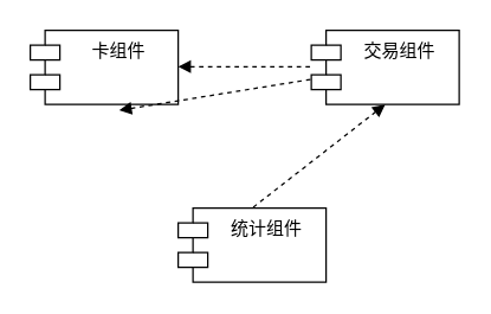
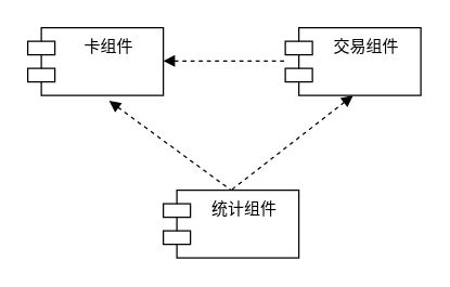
  <mxCell id="0" />
  <mxCell id="1" parent="0" />
  <mxCell id="2" value="卡组件" style="shape=module;align=left;spacingLeft=20;align=center;verticalAlign=top;" parent="1" vertex="1"><mxGeometry x="20" y="20" width="100" height="50" as="geometry" /></mxCell>
  <mxCell id="3" value="交易组件" style="shape=module;align=left;spacingLeft=20;align=center;verticalAlign=top;" parent="1" vertex="1"><mxGeometry x="210" y="20" width="100" height="50" as="geometry" /></mxCell>
  <mxCell id="4" value="" style="html=1;verticalAlign=bottom;endArrow=none;dashed=1;startArrow=block;startFill=1;endFill=0;" parent="1" edge="1"><mxGeometry width="80" relative="1" as="geometry"><mxPoint x="120" y="44.5" as="sourcePoint" /><mxPoint x="210" y="44.5" as="targetPoint" /></mxGeometry></mxCell>
  <mxCell id="5" value="统计组件" style="shape=module;align=left;spacingLeft=20;align=center;verticalAlign=top;" vertex="1" parent="1"><mxGeometry x="120" y="140" width="100" height="50" as="geometry" /></mxCell>
- <mxCell id="6" value="" style="html=1;verticalAlign=bottom;endArrow=none;dashed=1;startArrow=block;startFill=1;endFill=0;exitX=0.6;exitY=1.08;exitDx=0;exitDy=0;exitPerimeter=0;" edge="1" parent="1" source="2" target="3"><mxGeometry width="80" relative="1" as="geometry"><mxPoint x="70" y="70" as="sourcePoint" /><mxPoint x="160" y="70" as="targetPoint" /></mxGeometry></mxCell>
+ <mxCell id="6" value="" style="html=1;verticalAlign=bottom;endArrow=none;dashed=1;startArrow=block;startFill=1;endFill=0;entryX=0.5;entryY=0;entryDx=0;entryDy=0;exitX=0.6;exitY=1.08;exitDx=0;exitDy=0;exitPerimeter=0;" edge="1" parent="1" source="2" target="5"><mxGeometry width="80" relative="1" as="geometry"><mxPoint x="70" y="70" as="sourcePoint" /><mxPoint x="160" y="70" as="targetPoint" /></mxGeometry></mxCell>
  <mxCell id="7" value="" style="html=1;verticalAlign=bottom;endArrow=none;dashed=1;startArrow=block;startFill=1;endFill=0;entryX=0.5;entryY=0;entryDx=0;entryDy=0;" edge="1" parent="1"><mxGeometry width="80" relative="1" as="geometry"><mxPoint x="260" y="70" as="sourcePoint" /><mxPoint x="170" y="140" as="targetPoint" /></mxGeometry></mxCell>
